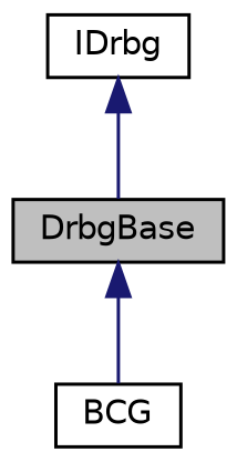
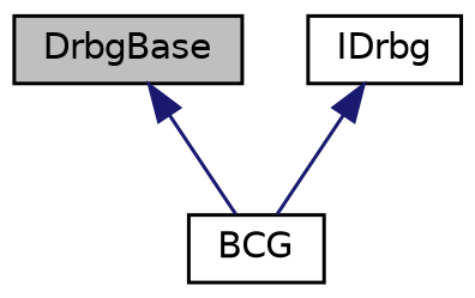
  digraph {
    node [color=black fillcolor=white fontname=Helvetica fontsize=10 shape=record style=filled]
    edge [color=midnightblue dir=back fontname=Helvetica fontsize=10 labelfontname=Helvetica labelfontsize=10 style=solid]
    n1 [fillcolor=grey75 fontcolor=black height=0.2 label=DrbgBase width=0.4]
    n2 [height=0.2 label=BCG width=0.4]
    n3 [height=0.2 label=IDrbg width=0.4]
    n1 -> n2
-   n3 -> n1
+   n3 -> n2
  }
